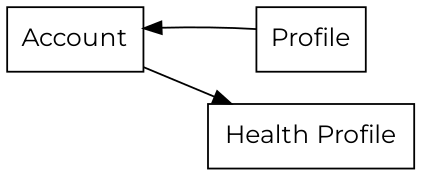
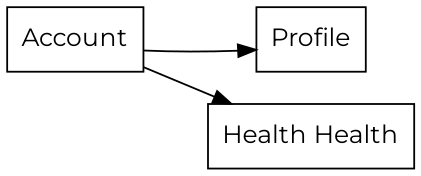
  digraph {
    fontname=Montserrat
    rankdir=LR
    node [fontname=Montserrat shape=rectagle]
    edge [fontname=Montserrat]
    n1 [label=Account]
    n2 [label=Profile]
-   n3 [label="Health Profile"]
-   n2 -> n1
+   n3 [label="Health Health"]
+   n1 -> n2
    n1 -> n3
  }
